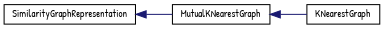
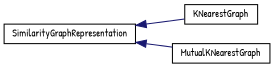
  digraph {
    fontname="Patrick Hand"
    rankdir=LR
    node [color=black fillcolor=white fontname="Patrick Hand" fontsize=10 shape=record style=filled]
    edge [color=midnightblue dir=back fontname="Patrick Hand" fontsize=10 labelfontname=Helvetica labelfontsize=10 style=solid]
    n1 [height=0.2 label=SimilarityGraphRepresentation width=0.4]
    n2 [height=0.2 label=KNearestGraph width=0.4]
    n3 [height=0.2 label=MutualKNearestGraph width=0.4]
-   n3 -> n2
+   n1 -> n2
    n1 -> n3
  }
